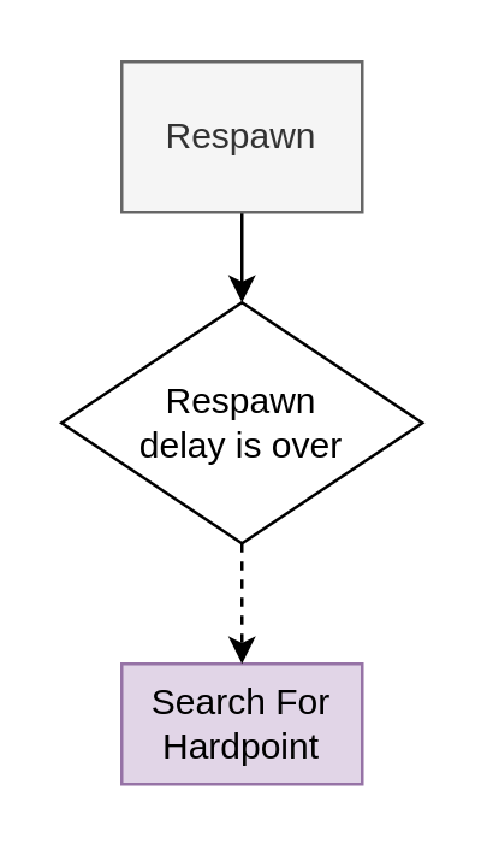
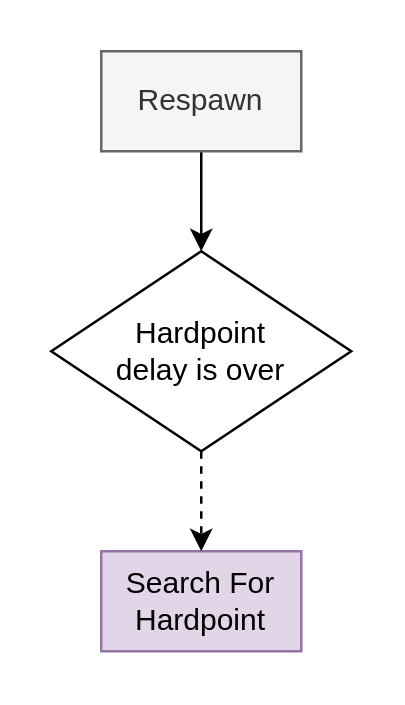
  <mxCell id="0" />
  <mxCell id="1" parent="0" />
  <mxCell id="2" value="Search For Hardpoint" style="rounded=0;whiteSpace=wrap;html=1;fillColor=#e1d5e7;strokeColor=#9673a6;" parent="1" vertex="1"><mxGeometry x="40" y="220" width="80" height="40" as="geometry" /></mxCell>
  <mxCell id="3" style="edgeStyle=orthogonalEdgeStyle;rounded=0;orthogonalLoop=1;jettySize=auto;html=1;exitX=0.5;exitY=1;exitDx=0;exitDy=0;entryX=0.5;entryY=0;entryDx=0;entryDy=0;" parent="1" source="4" target="6" edge="1"><mxGeometry relative="1" as="geometry" /></mxCell>
- <mxCell id="4" value="Respawn" style="rounded=0;whiteSpace=wrap;html=1;fillColor=#f5f5f5;fontColor=#333333;strokeColor=#666666;" parent="1" vertex="1"><mxGeometry x="40" y="20" width="80" height="50" as="geometry" /></mxCell>
+ <mxCell id="4" value="Respawn" style="rounded=0;whiteSpace=wrap;html=1;fillColor=#f5f5f5;fontColor=#333333;strokeColor=#666666;" parent="1" vertex="1"><mxGeometry x="40" y="20" width="80" height="40" as="geometry" /></mxCell>
  <mxCell id="5" style="edgeStyle=orthogonalEdgeStyle;rounded=0;orthogonalLoop=1;jettySize=auto;html=1;exitX=0.5;exitY=1;exitDx=0;exitDy=0;entryX=0.5;entryY=0;entryDx=0;entryDy=0;dashed=1;" parent="1" source="6" target="2" edge="1"><mxGeometry relative="1" as="geometry" /></mxCell>
- <mxCell id="6" value="Respawn &lt;br&gt;delay is over" style="rhombus;whiteSpace=wrap;html=1;rounded=0;" parent="1" vertex="1"><mxGeometry x="20" y="100" width="120" height="80" as="geometry" /></mxCell>
+ <mxCell id="6" value="Hardpoint &lt;br&gt;delay is over" style="rhombus;whiteSpace=wrap;html=1;rounded=0;" parent="1" vertex="1"><mxGeometry x="20" y="100" width="120" height="80" as="geometry" /></mxCell>
